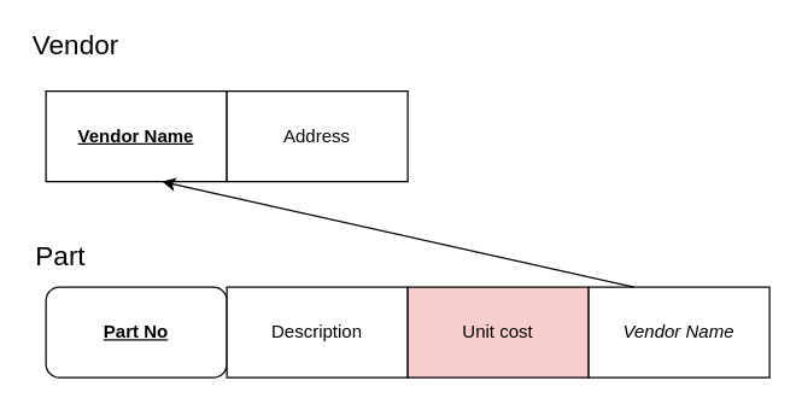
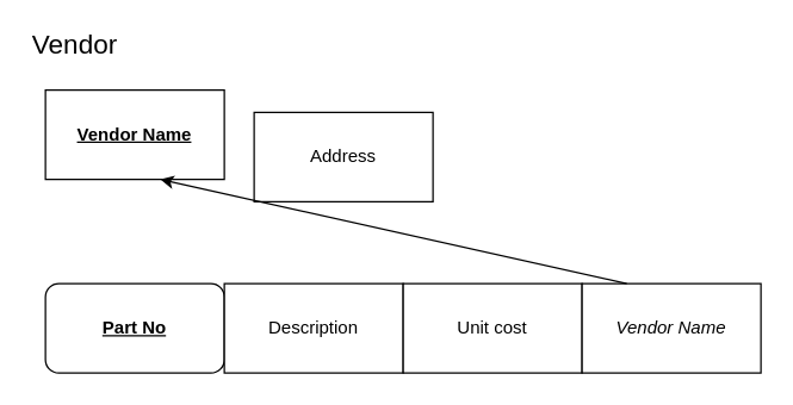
  <mxCell id="0" />
  <mxCell id="1" parent="0" />
  <mxCell id="2" value="&lt;b&gt;&lt;u&gt;Vendor Name&lt;/u&gt;&lt;/b&gt;" style="rounded=0;whiteSpace=wrap;html=1;" vertex="1" parent="1"><mxGeometry x="30" y="60" width="120" height="60" as="geometry" /></mxCell>
- <mxCell id="3" value="Address" style="rounded=0;whiteSpace=wrap;html=1;" vertex="1" parent="1"><mxGeometry x="150" y="60" width="120" height="60" as="geometry" /></mxCell>
+ <mxCell id="3" value="Address" style="rounded=0;whiteSpace=wrap;html=1;" vertex="1" parent="1"><mxGeometry x="170" y="75" width="120" height="60" as="geometry" /></mxCell>
  <mxCell id="4" value="&lt;b&gt;&lt;u&gt;Part No&lt;/u&gt;&lt;/b&gt;" style="whiteSpace=wrap;html=1;rounded=1;" vertex="1" parent="1"><mxGeometry x="30" y="190" width="120" height="60" as="geometry" /></mxCell>
  <mxCell id="5" value="Description" style="rounded=0;whiteSpace=wrap;html=1;" vertex="1" parent="1"><mxGeometry x="150" y="190" width="120" height="60" as="geometry" /></mxCell>
- <mxCell id="6" value="Unit cost" style="rounded=0;whiteSpace=wrap;html=1;fillColor=#f8cecc;" vertex="1" parent="1"><mxGeometry x="270" y="190" width="120" height="60" as="geometry" /></mxCell>
+ <mxCell id="6" value="Unit cost" style="rounded=0;whiteSpace=wrap;html=1;" vertex="1" parent="1"><mxGeometry x="270" y="190" width="120" height="60" as="geometry" /></mxCell>
  <mxCell id="7" value="&lt;i&gt;Vendor Name&lt;/i&gt;" style="rounded=0;whiteSpace=wrap;html=1;" vertex="1" parent="1"><mxGeometry x="390" y="190" width="120" height="60" as="geometry" /></mxCell>
  <mxCell id="8" value="" style="endArrow=classic;html=1;exitX=0.25;exitY=0;exitDx=0;exitDy=0;entryX=0.642;entryY=1;entryDx=0;entryDy=0;entryPerimeter=0;" edge="1" parent="1" source="7" target="2"><mxGeometry width="50" height="50" relative="1" as="geometry"><mxPoint x="260" y="270" as="sourcePoint" /><mxPoint x="310" y="220" as="targetPoint" /><Array as="points" /></mxGeometry></mxCell>
- <mxCell id="9" value="&lt;font style=&quot;font-size: 18px&quot;&gt;Part&lt;/font&gt;" style="text;html=1;strokeColor=none;fillColor=none;align=center;verticalAlign=middle;whiteSpace=wrap;rounded=0;" vertex="1" parent="1"><mxGeometry x="20" y="160" width="40" height="20" as="geometry" /></mxCell>
  <mxCell id="10" value="&lt;font style=&quot;font-size: 18px&quot;&gt;Vendor&lt;/font&gt;" style="text;html=1;strokeColor=none;fillColor=none;align=center;verticalAlign=middle;whiteSpace=wrap;rounded=0;" vertex="1" parent="1"><mxGeometry x="30" y="20" width="40" height="20" as="geometry" /></mxCell>
